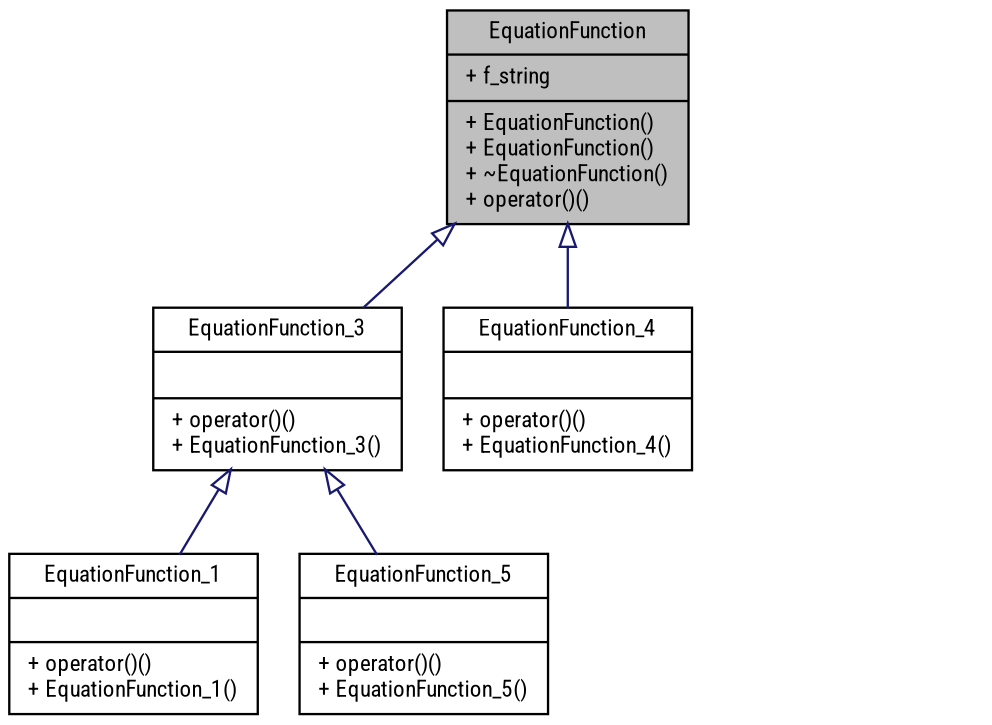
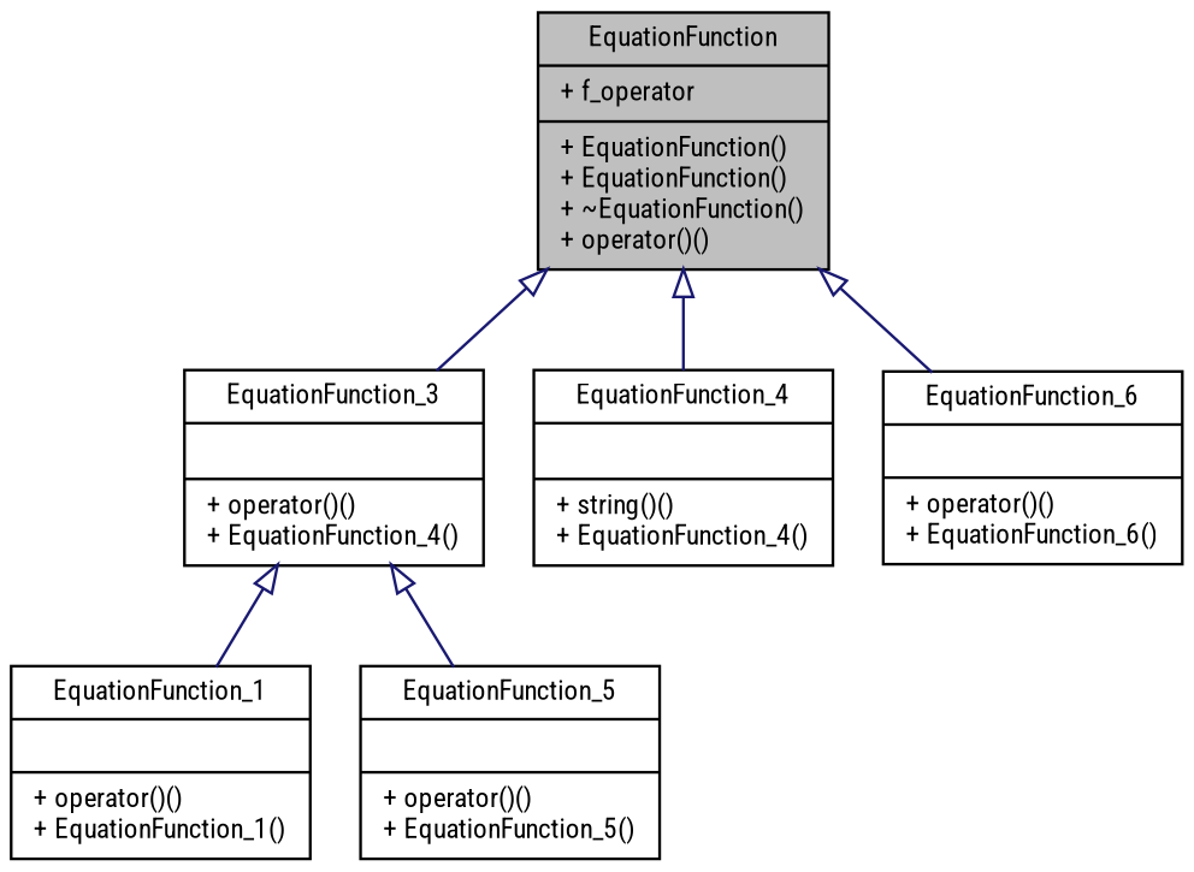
  digraph {
    fontname="Roboto Condensed"
    node [color=black fillcolor=white fontname="Roboto Condensed" fontsize=10 shape=record style=filled]
    edge [arrowtail=onormal color=midnightblue dir=back fontname="Roboto Condensed" fontsize=10 labelfontname=Helvetica labelfontsize=10 style=solid]
-   n1 [fillcolor=grey75 fontcolor=black height=0.2 label="{EquationFunction\n|+ f_string\l|+ EquationFunction()\l+ EquationFunction()\l+ ~EquationFunction()\l+ operator()()\l}" width=0.4]
-   n2 [height=0.2 label="{EquationFunction_3\n||+ operator()()\l+ EquationFunction_3()\l}" width=0.4]
-   n3 [height=0.2 label="{EquationFunction_4\n||+ operator()()\l+ EquationFunction_4()\l}" width=0.4]
+   n1 [fillcolor=grey75 fontcolor=black height=0.2 label="{EquationFunction\n|+ f_operator\l|+ EquationFunction()\l+ EquationFunction()\l+ ~EquationFunction()\l+ operator()()\l}" width=0.4]
+   n2 [height=0.2 label="{EquationFunction_3\n||+ operator()()\l+ EquationFunction_4()\l}" width=0.4]
+   n3 [height=0.2 label="{EquationFunction_4\n||+ string()()\l+ EquationFunction_4()\l}" width=0.4]
+   n4 [height=0.2 label="{EquationFunction_6\n||+ operator()()\l+ EquationFunction_6()\l}" width=0.4]
    n5 [height=0.2 label="{EquationFunction_1\n||+ operator()()\l+ EquationFunction_1()\l}" width=0.4]
    n6 [height=0.2 label="{EquationFunction_5\n||+ operator()()\l+ EquationFunction_5()\l}" width=0.4]
    n1 -> n2
    n1 -> n3
+   n1 -> n4
    n2 -> n5
    n2 -> n6
  }
